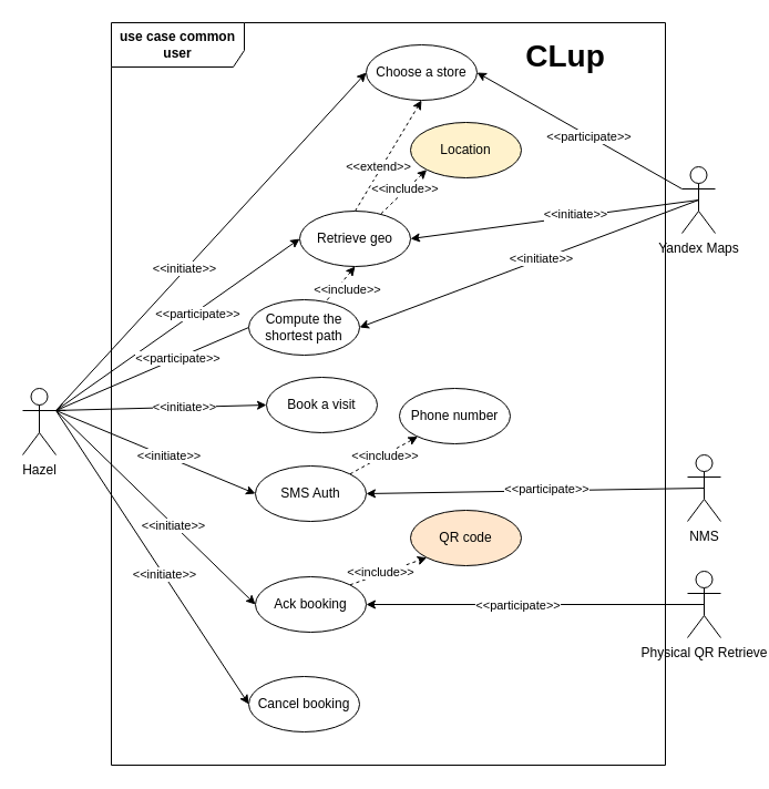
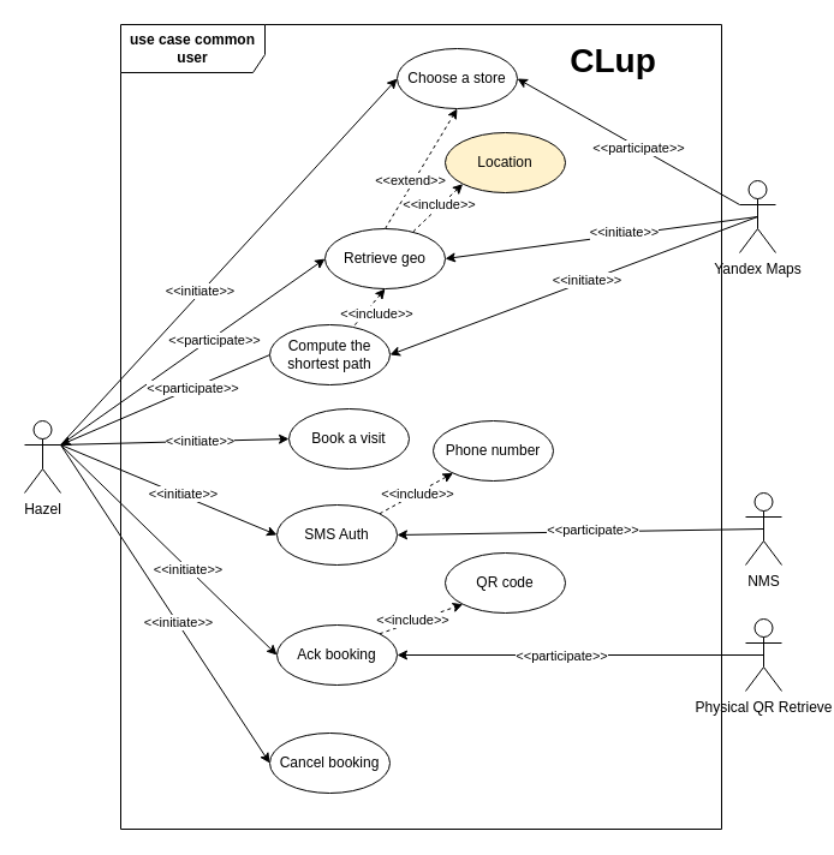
  <mxCell id="0" />
  <mxCell id="1" parent="0" />
  <mxCell id="2" style="rounded=0;orthogonalLoop=1;jettySize=auto;html=1;exitX=1;exitY=0.333;exitDx=0;exitDy=0;exitPerimeter=0;entryX=0;entryY=0.5;entryDx=0;entryDy=0;" parent="1" source="14" target="22" edge="1"><mxGeometry relative="1" as="geometry" /></mxCell>
  <mxCell id="3" value="&amp;lt;&amp;lt;initiate&amp;gt;&amp;gt;" style="edgeLabel;html=1;align=center;verticalAlign=middle;resizable=0;points=[];" parent="2" vertex="1" connectable="0"><mxGeometry x="-0.163" y="2" relative="1" as="geometry"><mxPoint as="offset" /></mxGeometry></mxCell>
  <mxCell id="4" style="edgeStyle=none;rounded=0;orthogonalLoop=1;jettySize=auto;html=1;exitX=1;exitY=0.333;exitDx=0;exitDy=0;exitPerimeter=0;entryX=0;entryY=0.5;entryDx=0;entryDy=0;" parent="1" source="14" target="27" edge="1"><mxGeometry relative="1" as="geometry" /></mxCell>
  <mxCell id="5" value="&amp;lt;&amp;lt;participate&amp;gt;&amp;gt;" style="edgeLabel;html=1;align=center;verticalAlign=middle;resizable=0;points=[];" parent="4" vertex="1" connectable="0"><mxGeometry x="0.15" y="-2" relative="1" as="geometry"><mxPoint as="offset" /></mxGeometry></mxCell>
  <mxCell id="6" style="edgeStyle=none;rounded=0;orthogonalLoop=1;jettySize=auto;html=1;exitX=1;exitY=0.333;exitDx=0;exitDy=0;exitPerimeter=0;entryX=0;entryY=0.5;entryDx=0;entryDy=0;" parent="1" source="14" target="28" edge="1"><mxGeometry relative="1" as="geometry"><Array as="points" /></mxGeometry></mxCell>
  <mxCell id="7" value="&amp;lt;&amp;lt;initiate&amp;gt;&amp;gt;" style="edgeLabel;html=1;align=center;verticalAlign=middle;resizable=0;points=[];" parent="6" vertex="1" connectable="0"><mxGeometry x="0.22" relative="1" as="geometry"><mxPoint as="offset" /></mxGeometry></mxCell>
  <mxCell id="8" style="edgeStyle=none;rounded=0;orthogonalLoop=1;jettySize=auto;html=1;exitX=1;exitY=0.333;exitDx=0;exitDy=0;exitPerimeter=0;entryX=0;entryY=0.5;entryDx=0;entryDy=0;startArrow=none;startFill=0;endArrow=classic;endFill=1;" parent="1" source="14" target="34" edge="1"><mxGeometry relative="1" as="geometry" /></mxCell>
  <mxCell id="9" value="&amp;lt;&amp;lt;initiate&amp;gt;&amp;gt;" style="edgeLabel;html=1;align=center;verticalAlign=middle;resizable=0;points=[];" parent="8" vertex="1" connectable="0"><mxGeometry x="0.122" y="2" relative="1" as="geometry"><mxPoint as="offset" /></mxGeometry></mxCell>
  <mxCell id="10" style="edgeStyle=none;rounded=0;orthogonalLoop=1;jettySize=auto;html=1;exitX=1;exitY=0.333;exitDx=0;exitDy=0;exitPerimeter=0;entryX=0;entryY=0.5;entryDx=0;entryDy=0;startArrow=none;startFill=0;endArrow=classic;endFill=1;" parent="1" source="14" target="41" edge="1"><mxGeometry relative="1" as="geometry" /></mxCell>
  <mxCell id="11" value="&amp;lt;&amp;lt;initiate&amp;gt;&amp;gt;" style="edgeLabel;html=1;align=center;verticalAlign=middle;resizable=0;points=[];" parent="10" vertex="1" connectable="0"><mxGeometry x="0.181" y="-1" relative="1" as="geometry"><mxPoint as="offset" /></mxGeometry></mxCell>
  <mxCell id="12" style="rounded=0;orthogonalLoop=1;jettySize=auto;html=1;exitX=1;exitY=0.333;exitDx=0;exitDy=0;exitPerimeter=0;entryX=0;entryY=0.5;entryDx=0;entryDy=0;" edge="1" parent="1" source="14" target="51"><mxGeometry relative="1" as="geometry" /></mxCell>
  <mxCell id="13" value="&amp;lt;&amp;lt;initiate&amp;gt;&amp;gt;" style="edgeLabel;html=1;align=center;verticalAlign=middle;resizable=0;points=[];" vertex="1" connectable="0" parent="12"><mxGeometry x="0.115" y="1" relative="1" as="geometry"><mxPoint as="offset" /></mxGeometry></mxCell>
  <mxCell id="14" value="Hazel" style="shape=umlActor;verticalLabelPosition=bottom;verticalAlign=top;html=1;outlineConnect=0;" parent="1" vertex="1"><mxGeometry x="20" y="350" width="30" height="60" as="geometry" /></mxCell>
  <mxCell id="15" style="edgeStyle=none;rounded=0;orthogonalLoop=1;jettySize=auto;html=1;exitX=0;exitY=0.333;exitDx=0;exitDy=0;exitPerimeter=0;entryX=1;entryY=0.5;entryDx=0;entryDy=0;" parent="1" source="21" target="22" edge="1"><mxGeometry relative="1" as="geometry" /></mxCell>
  <mxCell id="16" value="&amp;lt;&amp;lt;participate&amp;gt;&amp;gt;" style="edgeLabel;html=1;align=center;verticalAlign=middle;resizable=0;points=[];" parent="15" vertex="1" connectable="0"><mxGeometry x="-0.09" y="1" relative="1" as="geometry"><mxPoint as="offset" /></mxGeometry></mxCell>
  <mxCell id="17" style="edgeStyle=none;rounded=0;orthogonalLoop=1;jettySize=auto;html=1;exitX=0.5;exitY=0.5;exitDx=0;exitDy=0;exitPerimeter=0;entryX=1;entryY=0.5;entryDx=0;entryDy=0;" parent="1" source="21" target="27" edge="1"><mxGeometry relative="1" as="geometry" /></mxCell>
  <mxCell id="18" value="&amp;lt;&amp;lt;initiate&amp;gt;&amp;gt;" style="edgeLabel;html=1;align=center;verticalAlign=middle;resizable=0;points=[];" parent="17" vertex="1" connectable="0"><mxGeometry x="-0.143" y="-2" relative="1" as="geometry"><mxPoint as="offset" /></mxGeometry></mxCell>
  <mxCell id="19" style="edgeStyle=none;rounded=0;orthogonalLoop=1;jettySize=auto;html=1;exitX=0.5;exitY=0.5;exitDx=0;exitDy=0;exitPerimeter=0;entryX=1;entryY=0.5;entryDx=0;entryDy=0;startArrow=none;startFill=0;endArrow=classic;endFill=1;" parent="1" source="21" target="48" edge="1"><mxGeometry relative="1" as="geometry" /></mxCell>
  <mxCell id="20" value="&amp;lt;&amp;lt;initiate&amp;gt;&amp;gt;" style="edgeLabel;html=1;align=center;verticalAlign=middle;resizable=0;points=[];" parent="19" vertex="1" connectable="0"><mxGeometry x="0.252" relative="1" as="geometry"><mxPoint x="49.46" y="-19.4" as="offset" /></mxGeometry></mxCell>
  <mxCell id="21" value="Yandex Maps" style="shape=umlActor;verticalLabelPosition=bottom;verticalAlign=top;html=1;outlineConnect=0;" parent="1" vertex="1"><mxGeometry x="615" y="150" width="30" height="60" as="geometry" /></mxCell>
  <mxCell id="22" value="Choose a store" style="ellipse;whiteSpace=wrap;html=1;" parent="1" vertex="1"><mxGeometry x="330" y="40" width="100" height="50" as="geometry" /></mxCell>
  <mxCell id="23" style="edgeStyle=none;rounded=0;orthogonalLoop=1;jettySize=auto;html=1;exitX=0.5;exitY=1;exitDx=0;exitDy=0;dashed=1;startArrow=classic;startFill=1;endArrow=none;endFill=0;" parent="1" source="27" target="48" edge="1"><mxGeometry relative="1" as="geometry" /></mxCell>
  <mxCell id="24" value="&amp;lt;&amp;lt;include&amp;gt;&amp;gt;" style="edgeLabel;html=1;align=center;verticalAlign=middle;resizable=0;points=[];" parent="23" vertex="1" connectable="0"><mxGeometry x="-0.424" relative="1" as="geometry"><mxPoint y="10.87" as="offset" /></mxGeometry></mxCell>
  <mxCell id="25" style="edgeStyle=none;rounded=0;orthogonalLoop=1;jettySize=auto;html=1;exitX=0.5;exitY=0;exitDx=0;exitDy=0;entryX=0.5;entryY=1;entryDx=0;entryDy=0;startArrow=none;startFill=0;endArrow=classic;endFill=1;dashed=1;" parent="1" source="27" target="22" edge="1"><mxGeometry relative="1" as="geometry" /></mxCell>
  <mxCell id="26" value="&amp;lt;&amp;lt;extend&amp;gt;&amp;gt;" style="edgeLabel;html=1;align=center;verticalAlign=middle;resizable=0;points=[];" parent="25" vertex="1" connectable="0"><mxGeometry x="0.541" y="2" relative="1" as="geometry"><mxPoint x="-24.41" y="37.91" as="offset" /></mxGeometry></mxCell>
  <mxCell id="27" value="Retrieve geo" style="ellipse;whiteSpace=wrap;html=1;" parent="1" vertex="1"><mxGeometry x="270" y="190" width="100" height="50" as="geometry" /></mxCell>
  <mxCell id="28" value="Book a visit" style="ellipse;whiteSpace=wrap;html=1;" parent="1" vertex="1"><mxGeometry x="240" y="340" width="100" height="50" as="geometry" /></mxCell>
  <mxCell id="29" style="edgeStyle=none;rounded=0;orthogonalLoop=1;jettySize=auto;html=1;exitX=0.5;exitY=0.5;exitDx=0;exitDy=0;exitPerimeter=0;entryX=1;entryY=0.5;entryDx=0;entryDy=0;startArrow=none;startFill=0;endArrow=classic;endFill=1;" parent="1" source="31" target="34" edge="1"><mxGeometry relative="1" as="geometry" /></mxCell>
  <mxCell id="30" value="&amp;lt;&amp;lt;participate&amp;gt;&amp;gt;" style="edgeLabel;html=1;align=center;verticalAlign=middle;resizable=0;points=[];" parent="29" vertex="1" connectable="0"><mxGeometry x="-0.072" y="-2" relative="1" as="geometry"><mxPoint as="offset" /></mxGeometry></mxCell>
  <mxCell id="31" value="NMS" style="shape=umlActor;verticalLabelPosition=bottom;verticalAlign=top;html=1;outlineConnect=0;" parent="1" vertex="1"><mxGeometry x="620" y="410" width="30" height="60" as="geometry" /></mxCell>
  <mxCell id="32" style="edgeStyle=none;rounded=0;orthogonalLoop=1;jettySize=auto;html=1;exitX=1;exitY=0;exitDx=0;exitDy=0;startArrow=none;startFill=0;endArrow=classic;endFill=1;dashed=1;" parent="1" source="34" target="38" edge="1"><mxGeometry relative="1" as="geometry" /></mxCell>
  <mxCell id="33" value="&amp;lt;&amp;lt;include&amp;gt;&amp;gt;" style="edgeLabel;html=1;align=center;verticalAlign=middle;resizable=0;points=[];" parent="32" vertex="1" connectable="0"><mxGeometry x="-0.335" y="1" relative="1" as="geometry"><mxPoint x="11.84" y="-4.8" as="offset" /></mxGeometry></mxCell>
  <mxCell id="34" value="SMS Auth" style="ellipse;whiteSpace=wrap;html=1;" parent="1" vertex="1"><mxGeometry x="230" y="420" width="100" height="50" as="geometry" /></mxCell>
  <mxCell id="35" style="edgeStyle=none;rounded=0;orthogonalLoop=1;jettySize=auto;html=1;exitX=0;exitY=1;exitDx=0;exitDy=0;dashed=1;startArrow=classic;startFill=1;endArrow=none;endFill=0;" parent="1" source="37" target="27" edge="1"><mxGeometry relative="1" as="geometry" /></mxCell>
  <mxCell id="36" value="&amp;lt;&amp;lt;include&amp;gt;&amp;gt;" style="edgeLabel;html=1;align=center;verticalAlign=middle;resizable=0;points=[];" parent="35" vertex="1" connectable="0"><mxGeometry x="0.251" y="2" relative="1" as="geometry"><mxPoint x="4.84" y="-9.86" as="offset" /></mxGeometry></mxCell>
  <mxCell id="37" value="Location" style="ellipse;whiteSpace=wrap;html=1;fillColor=#fff2cc;" parent="1" vertex="1"><mxGeometry x="370" y="110" width="100" height="50" as="geometry" /></mxCell>
  <mxCell id="38" value="Phone number" style="ellipse;whiteSpace=wrap;html=1;" parent="1" vertex="1"><mxGeometry x="360" y="350" width="100" height="50" as="geometry" /></mxCell>
  <mxCell id="39" style="edgeStyle=none;rounded=0;orthogonalLoop=1;jettySize=auto;html=1;exitX=1;exitY=0;exitDx=0;exitDy=0;entryX=0;entryY=1;entryDx=0;entryDy=0;startArrow=none;startFill=0;endArrow=classic;endFill=1;dashed=1;" parent="1" source="41" target="45" edge="1"><mxGeometry relative="1" as="geometry" /></mxCell>
  <mxCell id="40" value="&amp;lt;&amp;lt;include&amp;gt;&amp;gt;" style="edgeLabel;html=1;align=center;verticalAlign=middle;resizable=0;points=[];" parent="39" vertex="1" connectable="0"><mxGeometry x="-0.22" y="2" relative="1" as="geometry"><mxPoint as="offset" /></mxGeometry></mxCell>
  <mxCell id="41" value="Ack booking" style="ellipse;whiteSpace=wrap;html=1;" parent="1" vertex="1"><mxGeometry x="230" y="520" width="100" height="50" as="geometry" /></mxCell>
  <mxCell id="42" style="edgeStyle=none;rounded=0;orthogonalLoop=1;jettySize=auto;html=1;exitX=0.5;exitY=0.5;exitDx=0;exitDy=0;exitPerimeter=0;entryX=1;entryY=0.5;entryDx=0;entryDy=0;startArrow=none;startFill=0;endArrow=classic;endFill=1;" parent="1" source="44" target="41" edge="1"><mxGeometry relative="1" as="geometry" /></mxCell>
  <mxCell id="43" value="&amp;lt;&amp;lt;participate&amp;gt;&amp;gt;" style="edgeLabel;html=1;align=center;verticalAlign=middle;resizable=0;points=[];" parent="42" vertex="1" connectable="0"><mxGeometry x="0.11" relative="1" as="geometry"><mxPoint as="offset" /></mxGeometry></mxCell>
  <mxCell id="44" value="Physical QR Retrieve" style="shape=umlActor;verticalLabelPosition=bottom;verticalAlign=top;html=1;outlineConnect=0;" parent="1" vertex="1"><mxGeometry x="620" y="515" width="30" height="60" as="geometry" /></mxCell>
- <mxCell id="45" value="QR code" style="ellipse;whiteSpace=wrap;html=1;fillColor=#ffe6cc;" parent="1" vertex="1"><mxGeometry x="370" y="460" width="100" height="50" as="geometry" /></mxCell>
- <mxCell id="46" style="edgeStyle=none;rounded=0;orthogonalLoop=1;jettySize=auto;html=1;exitX=0;exitY=0.5;exitDx=0;exitDy=0;entryX=1;entryY=0.333;entryDx=0;entryDy=0;entryPerimeter=0;startArrow=none;startFill=0;endArrow=open;endFill=1;" parent="1" source="48" target="14" edge="1"><mxGeometry relative="1" as="geometry" /></mxCell>
+ <mxCell id="45" value="QR code" style="ellipse;whiteSpace=wrap;html=1;" parent="1" vertex="1"><mxGeometry x="370" y="460" width="100" height="50" as="geometry" /></mxCell>
+ <mxCell id="46" style="edgeStyle=none;rounded=0;orthogonalLoop=1;jettySize=auto;html=1;exitX=0;exitY=0.5;exitDx=0;exitDy=0;entryX=1;entryY=0.333;entryDx=0;entryDy=0;entryPerimeter=0;startArrow=none;startFill=0;endArrow=classic;endFill=1;" parent="1" source="48" target="14" edge="1"><mxGeometry relative="1" as="geometry" /></mxCell>
  <mxCell id="47" value="&amp;lt;&amp;lt;participate&amp;gt;&amp;gt;" style="edgeLabel;html=1;align=center;verticalAlign=middle;resizable=0;points=[];" parent="46" vertex="1" connectable="0"><mxGeometry x="-0.263" relative="1" as="geometry"><mxPoint as="offset" /></mxGeometry></mxCell>
  <mxCell id="48" value="Compute the shortest path" style="ellipse;whiteSpace=wrap;html=1;" parent="1" vertex="1"><mxGeometry x="224" y="270" width="100" height="50" as="geometry" /></mxCell>
  <mxCell id="49" value="&lt;b&gt;use case common user&lt;/b&gt;" style="shape=umlFrame;whiteSpace=wrap;html=1;fillColor=none;width=120;height=40;" parent="1" vertex="1"><mxGeometry x="100" y="20" width="500" height="670" as="geometry" /></mxCell>
  <mxCell id="50" value="&lt;b&gt;&lt;font style=&quot;font-size: 28px&quot;&gt;CLup&lt;/font&gt;&lt;/b&gt;" style="text;html=1;strokeColor=none;fillColor=none;align=center;verticalAlign=middle;whiteSpace=wrap;rounded=0;" parent="1" vertex="1"><mxGeometry x="490" y="40" width="40" height="20" as="geometry" /></mxCell>
  <mxCell id="51" value="Cancel booking" style="ellipse;whiteSpace=wrap;html=1;" vertex="1" parent="1"><mxGeometry x="224" y="610" width="100" height="50" as="geometry" /></mxCell>
